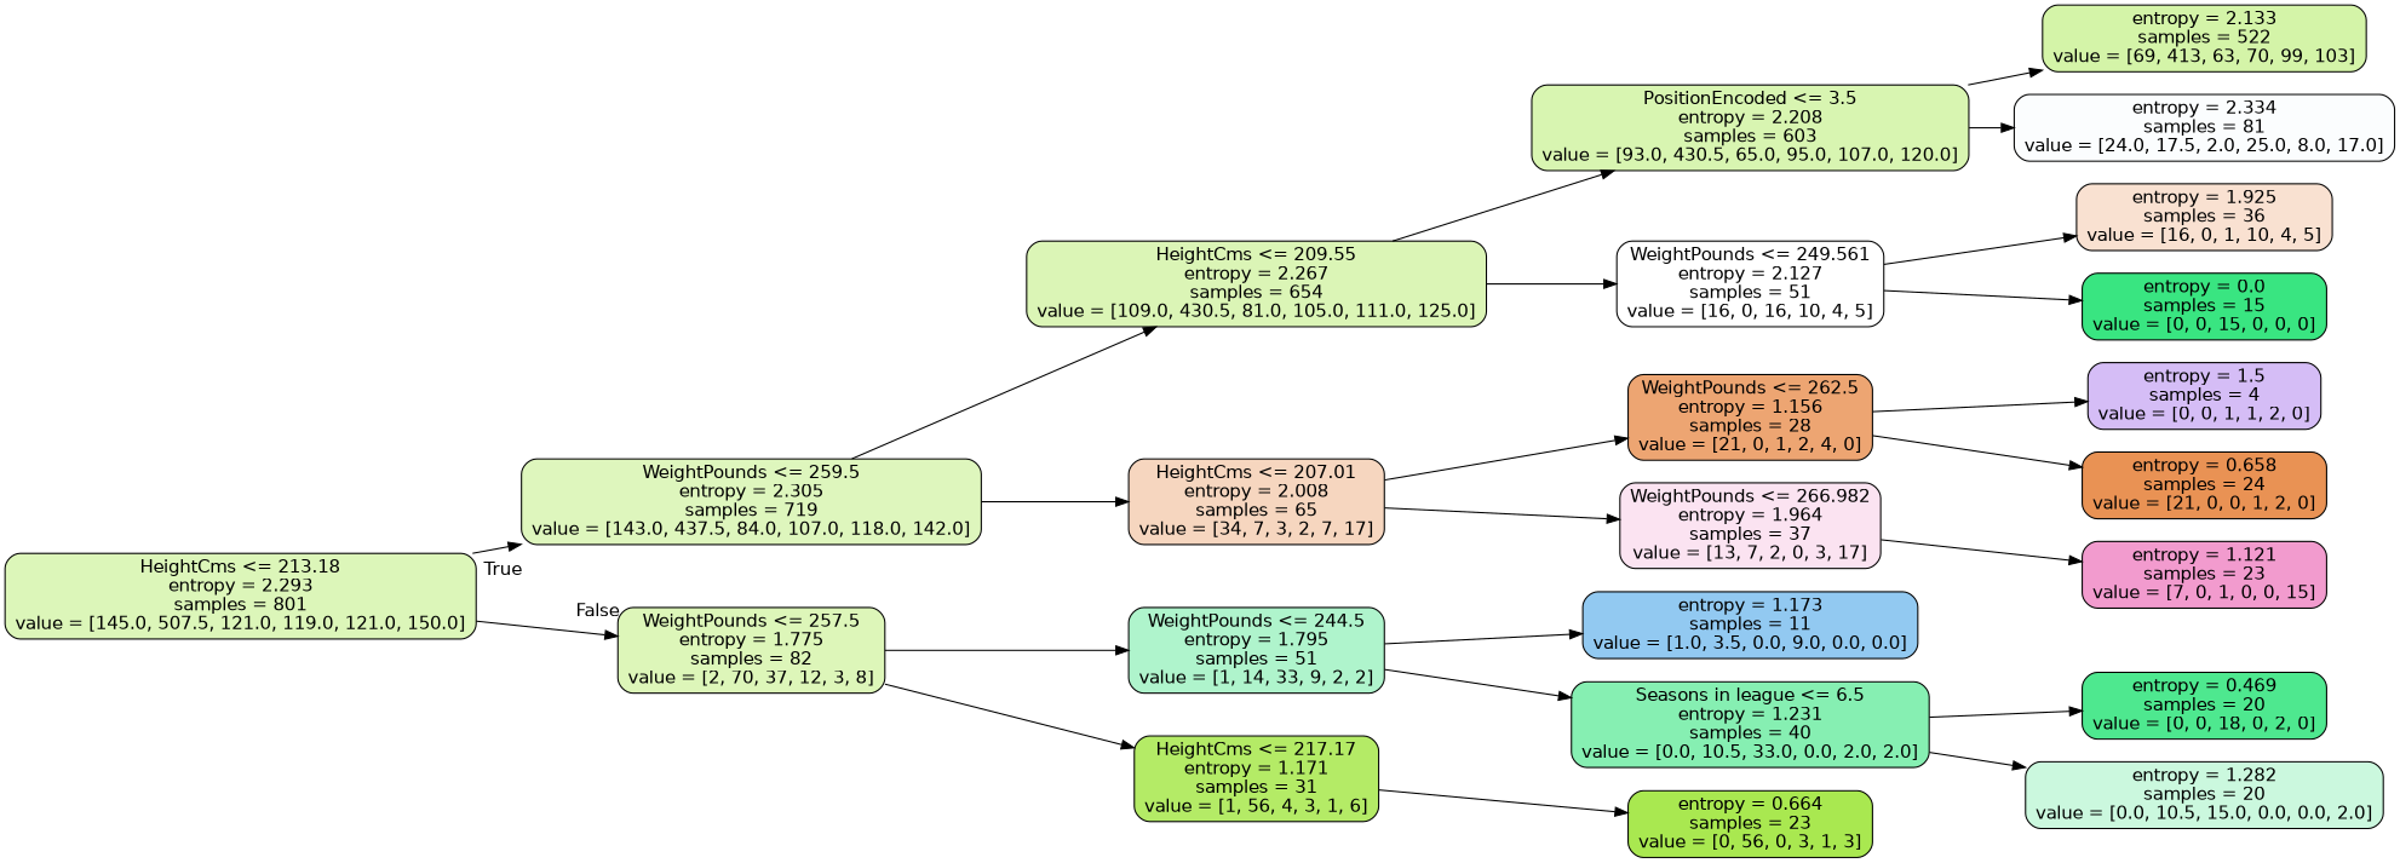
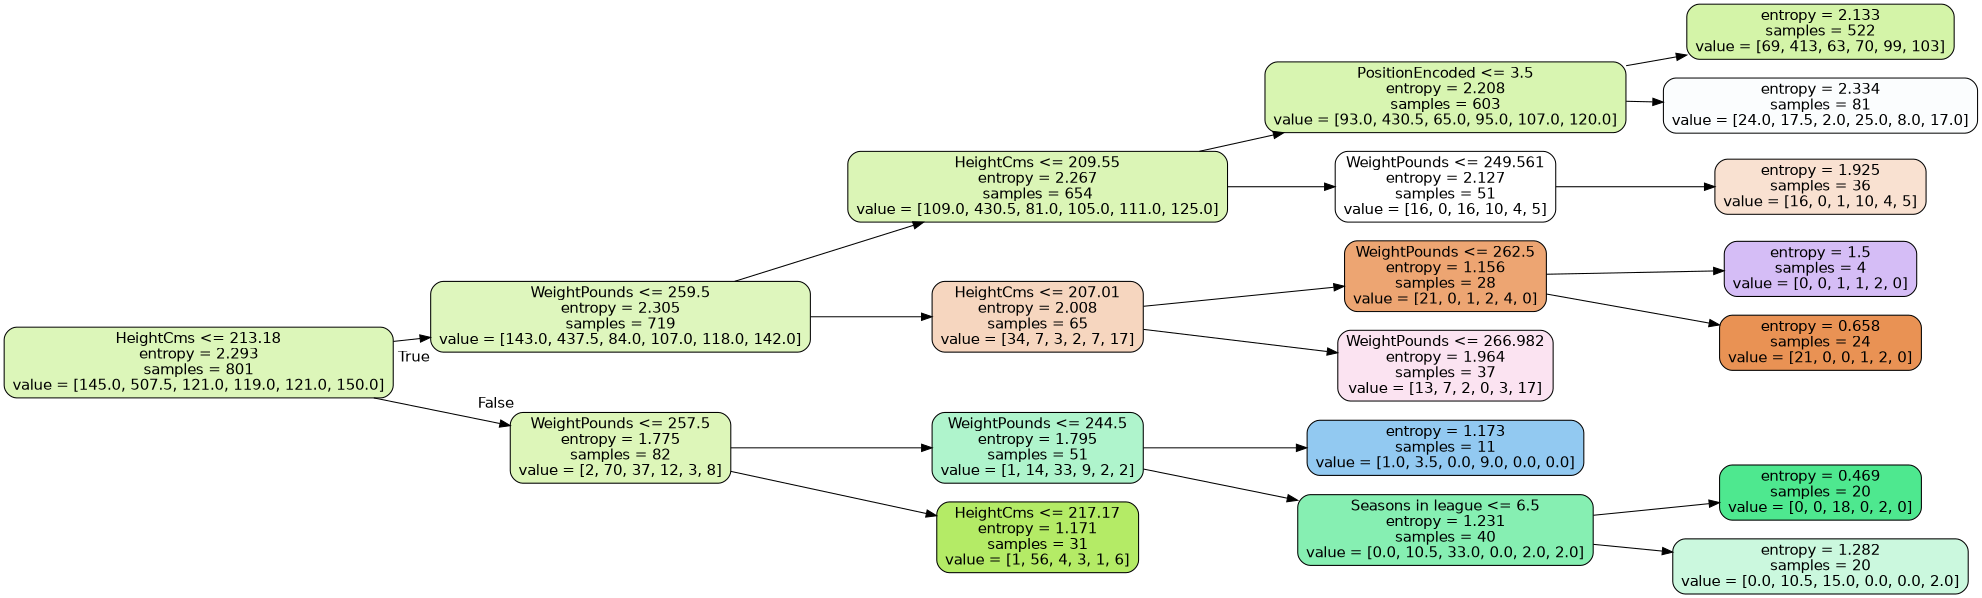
  digraph {
    rankdir=LR
    node [color=black fontname=helvetica shape=box style="filled, rounded"]
    edge [fontname=helvetica]
    n1 [fillcolor="#9de5395a" label="HeightCms <= 213.18\nentropy = 2.293\nsamples = 801\nvalue = [145.0, 507.5, 121.0, 119.0, 121.0, 150.0]"]
    n2 [fillcolor="#9de53955" label="WeightPounds <= 259.5\nentropy = 2.305\nsamples = 719\nvalue = [143.0, 437.5, 84.0, 107.0, 118.0, 142.0]"]
    n3 [fillcolor="#9de53959" label="WeightPounds <= 257.5\nentropy = 1.775\nsamples = 82\nvalue = [2, 70, 37, 12, 3, 8]"]
    n4 [fillcolor="#9de5395d" label="HeightCms <= 209.55\nentropy = 2.267\nsamples = 654\nvalue = [109.0, 430.5, 81.0, 105.0, 111.0, 125.0]"]
    n5 [fillcolor="#e5813952" label="HeightCms <= 207.01\nentropy = 2.008\nsamples = 65\nvalue = [34, 7, 3, 2, 7, 17]"]
    n6 [fillcolor="#39e58167" label="WeightPounds <= 244.5\nentropy = 1.795\nsamples = 51\nvalue = [1, 14, 33, 9, 2, 2]"]
    n7 [fillcolor="#9de539c4" label="HeightCms <= 217.17\nentropy = 1.171\nsamples = 31\nvalue = [1, 56, 4, 3, 1, 6]"]
    n8 [fillcolor="#9de53964" label="PositionEncoded <= 3.5\nentropy = 2.208\nsamples = 603\nvalue = [93.0, 430.5, 65.0, 95.0, 107.0, 120.0]"]
    n9 [fillcolor="#e5813900" label="WeightPounds <= 249.561\nentropy = 2.127\nsamples = 51\nvalue = [16, 0, 16, 10, 4, 5]"]
    n10 [fillcolor="#e58139b5" label="WeightPounds <= 262.5\nentropy = 1.156\nsamples = 28\nvalue = [21, 0, 1, 2, 4, 0]"]
    n11 [fillcolor="#e5399d23" label="WeightPounds <= 266.982\nentropy = 1.964\nsamples = 37\nvalue = [13, 7, 2, 0, 3, 17]"]
    n12 [fillcolor="#9de5396f" label="entropy = 2.133\nsamples = 522\nvalue = [69, 413, 63, 70, 99, 103]"]
    n13 [fillcolor="#399de504" label="entropy = 2.334\nsamples = 81\nvalue = [24.0, 17.5, 2.0, 25.0, 8.0, 17.0]"]
    n14 [fillcolor="#e581393b" label="entropy = 1.925\nsamples = 36\nvalue = [16, 0, 1, 10, 4, 5]"]
-   n15 [fillcolor="#39e581ff" label="entropy = 0.0\nsamples = 15\nvalue = [0, 0, 15, 0, 0, 0]"]
    n16 [fillcolor="#8139e555" label="entropy = 1.5\nsamples = 4\nvalue = [0, 0, 1, 1, 2, 0]"]
    n17 [fillcolor="#e58139dc" label="entropy = 0.658\nsamples = 24\nvalue = [21, 0, 0, 1, 2, 0]"]
-   n18 [fillcolor="#e5399d80" label="entropy = 1.121\nsamples = 23\nvalue = [7, 0, 1, 0, 0, 15]"]
    n19 [fillcolor="#399de58c" label="entropy = 1.173\nsamples = 11\nvalue = [1.0, 3.5, 0.0, 9.0, 0.0, 0.0]"]
    n20 [fillcolor="#39e5819b" label="Seasons in league <= 6.5\nentropy = 1.231\nsamples = 40\nvalue = [0.0, 10.5, 33.0, 0.0, 2.0, 2.0]"]
-   n21 [fillcolor="#9de539e1" label="entropy = 0.664\nsamples = 23\nvalue = [0, 56, 0, 3, 1, 3]"]
    n22 [fillcolor="#39e581e3" label="entropy = 0.469\nsamples = 20\nvalue = [0, 0, 18, 0, 2, 0]"]
    n23 [fillcolor="#39e58143" label="entropy = 1.282\nsamples = 20\nvalue = [0.0, 10.5, 15.0, 0.0, 0.0, 2.0]"]
    n1 -> n2 [headlabel=True labelangle=45 labeldistance=2.5]
    n1 -> n3 [headlabel=False labelangle=-45 labeldistance=2.5]
    n2 -> n4
    n2 -> n5
    n3 -> n6
    n3 -> n7
    n4 -> n8
    n4 -> n9
    n5 -> n10
    n5 -> n11
    n6 -> n19
    n6 -> n20
-   n7 -> n21
    n8 -> n12
    n8 -> n13
    n9 -> n14
-   n9 -> n15
    n10 -> n16
    n10 -> n17
-   n11 -> n18
    n20 -> n22
    n20 -> n23
  }
